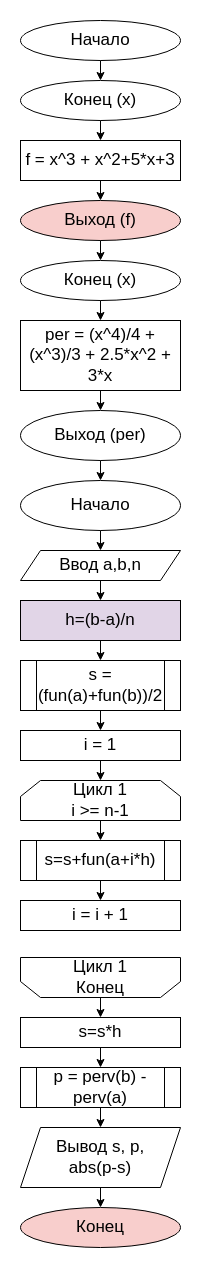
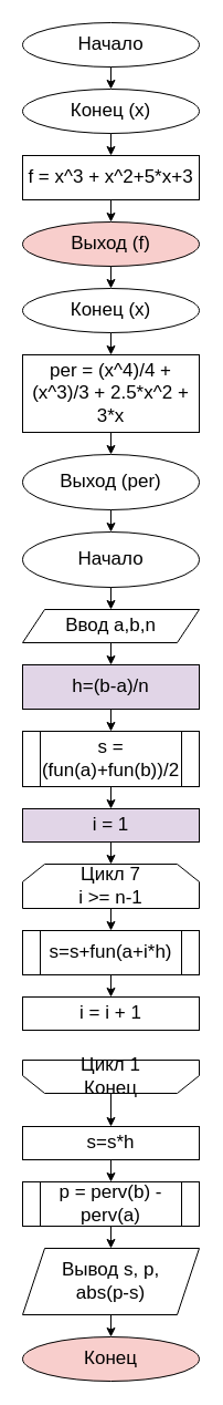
  <mxCell id="0" />
  <mxCell id="1" parent="0" />
  <mxCell id="2" value="&lt;font style=&quot;font-size: 17px;&quot;&gt;Начало&lt;/font&gt;" style="ellipse;whiteSpace=wrap;html=1;" vertex="1" parent="1"><mxGeometry x="20" width="160" height="40" as="geometry" y="20" /></mxCell>
  <mxCell id="3" value="" style="endArrow=classic;html=1;rounded=0;fontSize=17;exitX=0.5;exitY=1;exitDx=0;exitDy=0;" edge="1" parent="1" source="2"><mxGeometry width="50" height="50" relative="1" as="geometry"><mxPoint x="250" y="230" as="sourcePoint" /><mxPoint x="100" y="80" as="targetPoint" /></mxGeometry></mxCell>
  <mxCell id="4" value="Конец (х)" style="ellipse;whiteSpace=wrap;html=1;fontSize=17;" vertex="1" parent="1"><mxGeometry x="20" y="80" width="160" height="40" as="geometry" /></mxCell>
  <mxCell id="5" value="" style="endArrow=classic;html=1;rounded=0;fontSize=17;exitX=0.5;exitY=1;exitDx=0;exitDy=0;" edge="1" parent="1" source="4"><mxGeometry width="50" height="50" relative="1" as="geometry"><mxPoint x="120" y="250" as="sourcePoint" /><mxPoint x="100" y="140" as="targetPoint" /></mxGeometry></mxCell>
  <mxCell id="6" value="f = x^3 + x^2+5*x+3" style="rounded=0;whiteSpace=wrap;html=1;fontSize=17;" vertex="1" parent="1"><mxGeometry x="20" y="140" width="160" height="40" as="geometry" /></mxCell>
  <mxCell id="7" value="" style="endArrow=classic;html=1;rounded=0;fontSize=17;exitX=0.5;exitY=1;exitDx=0;exitDy=0;" edge="1" parent="1" source="6"><mxGeometry width="50" height="50" relative="1" as="geometry"><mxPoint x="140" y="360" as="sourcePoint" /><mxPoint x="100" y="200" as="targetPoint" /></mxGeometry></mxCell>
  <mxCell id="8" value="Выход (f)" style="ellipse;whiteSpace=wrap;html=1;fontSize=17;fillColor=#f8cecc;" vertex="1" parent="1"><mxGeometry x="20" y="200" width="160" height="40" as="geometry" /></mxCell>
  <mxCell id="9" value="" style="endArrow=classic;html=1;rounded=0;fontSize=17;exitX=0.5;exitY=1;exitDx=0;exitDy=0;" edge="1" parent="1" source="8"><mxGeometry width="50" height="50" relative="1" as="geometry"><mxPoint x="130" y="400" as="sourcePoint" /><mxPoint x="100" y="260" as="targetPoint" /></mxGeometry></mxCell>
  <mxCell id="10" value="Конец (x)" style="ellipse;whiteSpace=wrap;html=1;fontSize=17;" vertex="1" parent="1"><mxGeometry x="20" y="260" width="160" height="40" as="geometry" /></mxCell>
  <mxCell id="11" value="" style="endArrow=classic;html=1;rounded=0;fontSize=17;exitX=0.5;exitY=1;exitDx=0;exitDy=0;" edge="1" parent="1" source="10"><mxGeometry width="50" height="50" relative="1" as="geometry"><mxPoint x="60" y="430" as="sourcePoint" /><mxPoint x="100" y="320" as="targetPoint" /></mxGeometry></mxCell>
  <mxCell id="12" value="per = (x^4)/4 + (x^3)/3 + 2.5*x^2 + 3*x" style="rounded=0;whiteSpace=wrap;html=1;fontSize=17;" vertex="1" parent="1"><mxGeometry x="20" y="320" width="160" height="70" as="geometry" /></mxCell>
  <mxCell id="13" value="" style="endArrow=classic;html=1;rounded=0;fontSize=17;exitX=0.5;exitY=1;exitDx=0;exitDy=0;" edge="1" parent="1" source="12"><mxGeometry width="50" height="50" relative="1" as="geometry"><mxPoint x="130" y="550" as="sourcePoint" /><mxPoint x="100" y="410" as="targetPoint" /></mxGeometry></mxCell>
  <mxCell id="14" value="Выход (per)" style="ellipse;whiteSpace=wrap;html=1;fontSize=17;" vertex="1" parent="1"><mxGeometry x="20" y="410" width="160" height="50" as="geometry" /></mxCell>
  <mxCell id="15" value="" style="endArrow=classic;html=1;rounded=0;fontSize=17;exitX=0.5;exitY=1;exitDx=0;exitDy=0;" edge="1" parent="1" source="14"><mxGeometry width="50" height="50" relative="1" as="geometry"><mxPoint x="150" y="580" as="sourcePoint" /><mxPoint x="100" y="480" as="targetPoint" /></mxGeometry></mxCell>
  <mxCell id="16" value="Начало" style="ellipse;whiteSpace=wrap;html=1;fontSize=17;" vertex="1" parent="1"><mxGeometry x="20" y="480" width="160" height="50" as="geometry" /></mxCell>
  <mxCell id="17" value="" style="endArrow=classic;html=1;rounded=0;fontSize=17;exitX=0.5;exitY=1;exitDx=0;exitDy=0;" edge="1" parent="1" source="16"><mxGeometry width="50" height="50" relative="1" as="geometry"><mxPoint x="170" y="680" as="sourcePoint" /><mxPoint x="100" y="550" as="targetPoint" /></mxGeometry></mxCell>
  <mxCell id="18" value="Ввод a,b,n" style="shape=parallelogram;perimeter=parallelogramPerimeter;whiteSpace=wrap;html=1;fixedSize=1;fontSize=17;" vertex="1" parent="1"><mxGeometry x="20" y="550" width="160" height="30" as="geometry" /></mxCell>
  <mxCell id="19" value="" style="endArrow=classic;html=1;rounded=0;fontSize=17;exitX=0.5;exitY=1;exitDx=0;exitDy=0;" edge="1" parent="1" source="18"><mxGeometry width="50" height="50" relative="1" as="geometry"><mxPoint x="210" y="660" as="sourcePoint" /><mxPoint x="100" y="600" as="targetPoint" /></mxGeometry></mxCell>
  <mxCell id="20" value="h=(b-a)/n" style="rounded=0;whiteSpace=wrap;html=1;fontSize=17;fillColor=#e1d5e7;" vertex="1" parent="1"><mxGeometry x="20" y="600" width="160" height="40" as="geometry" /></mxCell>
  <mxCell id="21" value="" style="endArrow=classic;html=1;rounded=0;fontSize=17;exitX=0.5;exitY=1;exitDx=0;exitDy=0;" edge="1" parent="1" source="20"><mxGeometry width="50" height="50" relative="1" as="geometry"><mxPoint x="90" y="730" as="sourcePoint" /><mxPoint x="100" y="660" as="targetPoint" /></mxGeometry></mxCell>
  <mxCell id="22" value="s =(fun(a)+fun(b))/2" style="shape=process;whiteSpace=wrap;html=1;backgroundOutline=1;fontSize=17;" vertex="1" parent="1"><mxGeometry x="20" y="660" width="160" height="50" as="geometry" /></mxCell>
  <mxCell id="23" value="" style="endArrow=classic;html=1;rounded=0;fontSize=17;exitX=0.5;exitY=1;exitDx=0;exitDy=0;" edge="1" parent="1" source="22"><mxGeometry width="50" height="50" relative="1" as="geometry"><mxPoint x="120" y="820" as="sourcePoint" /><mxPoint x="100" y="730" as="targetPoint" /></mxGeometry></mxCell>
- <mxCell id="24" value="i = 1" style="rounded=0;whiteSpace=wrap;html=1;fontSize=17;" vertex="1" parent="1"><mxGeometry x="20" y="730" width="160" height="30" as="geometry" /></mxCell>
+ <mxCell id="24" value="i = 1" style="rounded=0;whiteSpace=wrap;html=1;fontSize=17;fillColor=#e1d5e7;" vertex="1" parent="1"><mxGeometry x="20" y="730" width="160" height="30" as="geometry" /></mxCell>
  <mxCell id="25" value="" style="endArrow=classic;html=1;rounded=0;fontSize=17;exitX=0.5;exitY=1;exitDx=0;exitDy=0;" edge="1" parent="1" source="24"><mxGeometry width="50" height="50" relative="1" as="geometry"><mxPoint x="110" y="910" as="sourcePoint" /><mxPoint x="100" y="780" as="targetPoint" /></mxGeometry></mxCell>
- <mxCell id="26" value="Цикл 1&lt;br&gt;i &amp;gt;= n-1" style="shape=loopLimit;whiteSpace=wrap;html=1;fontSize=17;" vertex="1" parent="1"><mxGeometry x="20" y="780" width="160" height="40" as="geometry" /></mxCell>
+ <mxCell id="26" value="Цикл 7&lt;br&gt;i &amp;gt;= n-1" style="shape=loopLimit;whiteSpace=wrap;html=1;fontSize=17;" vertex="1" parent="1"><mxGeometry x="20" y="780" width="160" height="40" as="geometry" /></mxCell>
  <mxCell id="27" value="" style="endArrow=classic;html=1;rounded=0;fontSize=17;exitX=0.5;exitY=1;exitDx=0;exitDy=0;" edge="1" parent="1" source="26"><mxGeometry width="50" height="50" relative="1" as="geometry"><mxPoint x="110" y="920" as="sourcePoint" /><mxPoint x="100" y="840" as="targetPoint" /></mxGeometry></mxCell>
  <mxCell id="28" value="s=s+fun(a+i*h)" style="shape=process;whiteSpace=wrap;html=1;backgroundOutline=1;fontSize=17;" vertex="1" parent="1"><mxGeometry x="20" y="840" width="160" height="40" as="geometry" /></mxCell>
  <mxCell id="29" value="" style="endArrow=classic;html=1;rounded=0;fontSize=17;exitX=0.5;exitY=1;exitDx=0;exitDy=0;" edge="1" parent="1" source="28"><mxGeometry width="50" height="50" relative="1" as="geometry"><mxPoint x="230" y="1030" as="sourcePoint" /><mxPoint x="100" y="900" as="targetPoint" /></mxGeometry></mxCell>
- <mxCell id="30" value="Цикл 1&lt;br&gt;Конец" style="shape=loopLimit;whiteSpace=wrap;html=1;fontSize=17;direction=west;" vertex="1" parent="1"><mxGeometry x="20" y="957" width="160" height="40" as="geometry" /></mxCell>
+ <mxCell id="30" value="Цикл 1&lt;br&gt;Конец" style="shape=loopLimit;whiteSpace=wrap;html=1;fontSize=17;direction=west;" vertex="1" parent="1"><mxGeometry x="20" y="957" width="160" height="30" as="geometry" /></mxCell>
  <mxCell id="31" value="" style="endArrow=classic;html=1;rounded=0;fontSize=17;exitX=0.5;exitY=0;exitDx=0;exitDy=0;" edge="1" parent="1" source="30"><mxGeometry width="50" height="50" relative="1" as="geometry"><mxPoint x="160" y="1137" as="sourcePoint" /><mxPoint x="100" y="1017" as="targetPoint" /></mxGeometry></mxCell>
  <mxCell id="32" value="s=s*h" style="rounded=0;whiteSpace=wrap;html=1;fontSize=17;" vertex="1" parent="1"><mxGeometry x="20" y="1017" width="160" height="30" as="geometry" /></mxCell>
  <mxCell id="33" value="" style="endArrow=classic;html=1;rounded=0;fontSize=17;exitX=0.5;exitY=1;exitDx=0;exitDy=0;" edge="1" parent="1" source="32"><mxGeometry width="50" height="50" relative="1" as="geometry"><mxPoint x="130" y="1117" as="sourcePoint" /><mxPoint x="100" y="1067" as="targetPoint" /></mxGeometry></mxCell>
  <mxCell id="34" value="p = perv(b) -perv(a)" style="shape=process;whiteSpace=wrap;html=1;backgroundOutline=1;fontSize=17;" vertex="1" parent="1"><mxGeometry x="20" y="1067" width="160" height="40" as="geometry" /></mxCell>
  <mxCell id="35" value="" style="endArrow=classic;html=1;rounded=0;fontSize=17;exitX=0.5;exitY=1;exitDx=0;exitDy=0;" edge="1" parent="1" source="34"><mxGeometry width="50" height="50" relative="1" as="geometry"><mxPoint x="170" y="1227" as="sourcePoint" /><mxPoint x="100" y="1127" as="targetPoint" /></mxGeometry></mxCell>
  <mxCell id="36" value="Вывод s, p, &lt;br&gt;abs(p-s)" style="shape=parallelogram;perimeter=parallelogramPerimeter;whiteSpace=wrap;html=1;fixedSize=1;fontSize=17;" vertex="1" parent="1"><mxGeometry x="20" y="1127" width="160" height="60" as="geometry" /></mxCell>
  <mxCell id="37" value="" style="endArrow=classic;html=1;rounded=0;fontSize=17;exitX=0.5;exitY=1;exitDx=0;exitDy=0;" edge="1" parent="1" source="36"><mxGeometry width="50" height="50" relative="1" as="geometry"><mxPoint x="280" y="1277" as="sourcePoint" /><mxPoint x="100" y="1207" as="targetPoint" /></mxGeometry></mxCell>
  <mxCell id="38" value="Конец" style="ellipse;whiteSpace=wrap;html=1;fontSize=17;fillColor=#f8cecc;" vertex="1" parent="1"><mxGeometry x="20" y="1207" width="160" height="40" as="geometry" /></mxCell>
  <mxCell id="39" value="i = i + 1" style="rounded=0;whiteSpace=wrap;html=1;fontSize=17;" vertex="1" parent="1"><mxGeometry x="20" y="900" width="160" height="30" as="geometry" /></mxCell>
